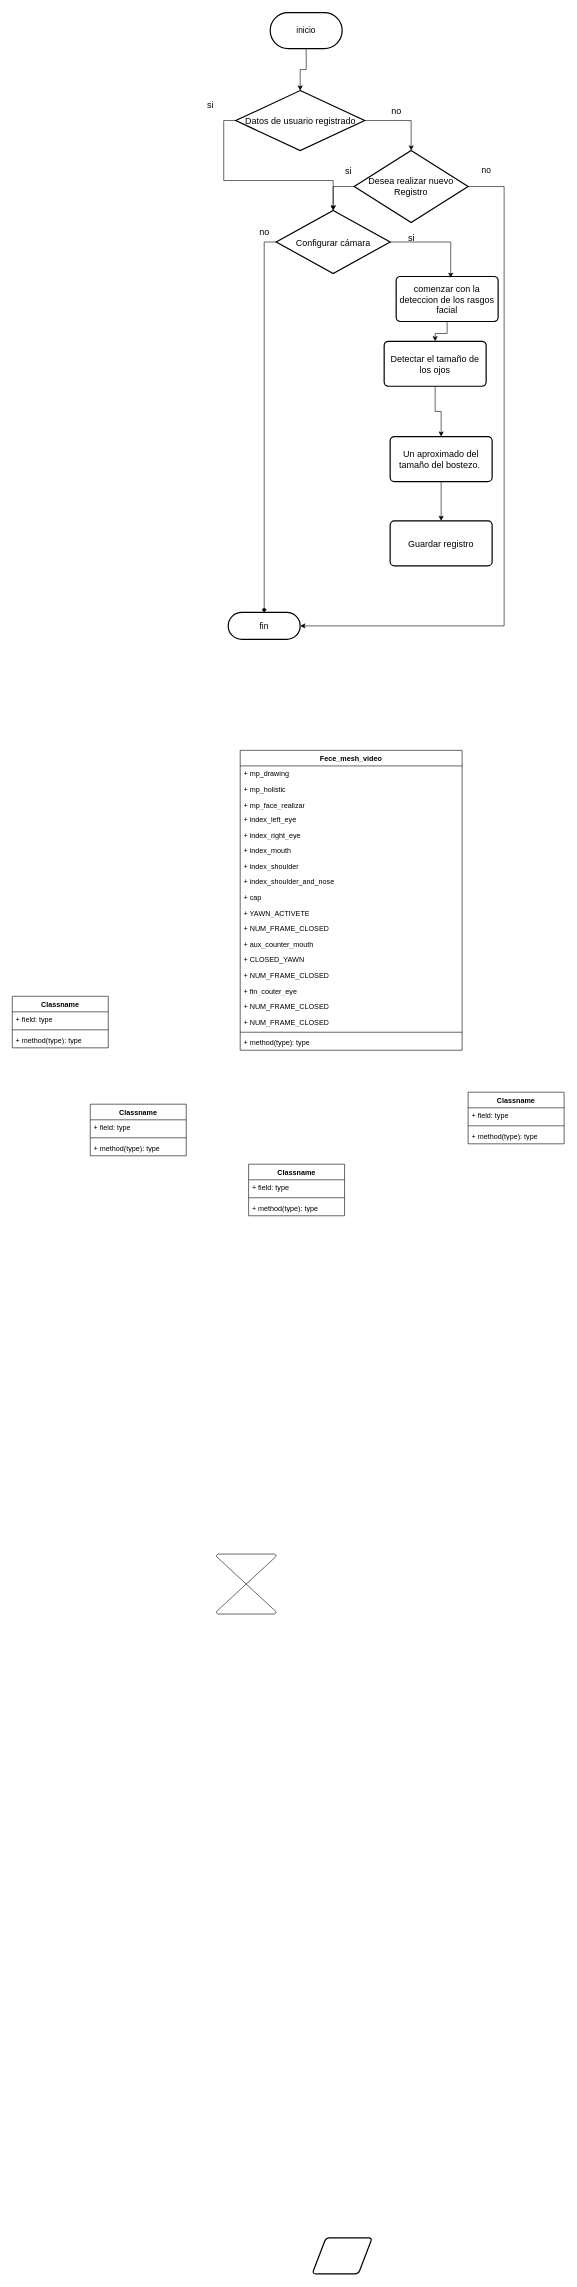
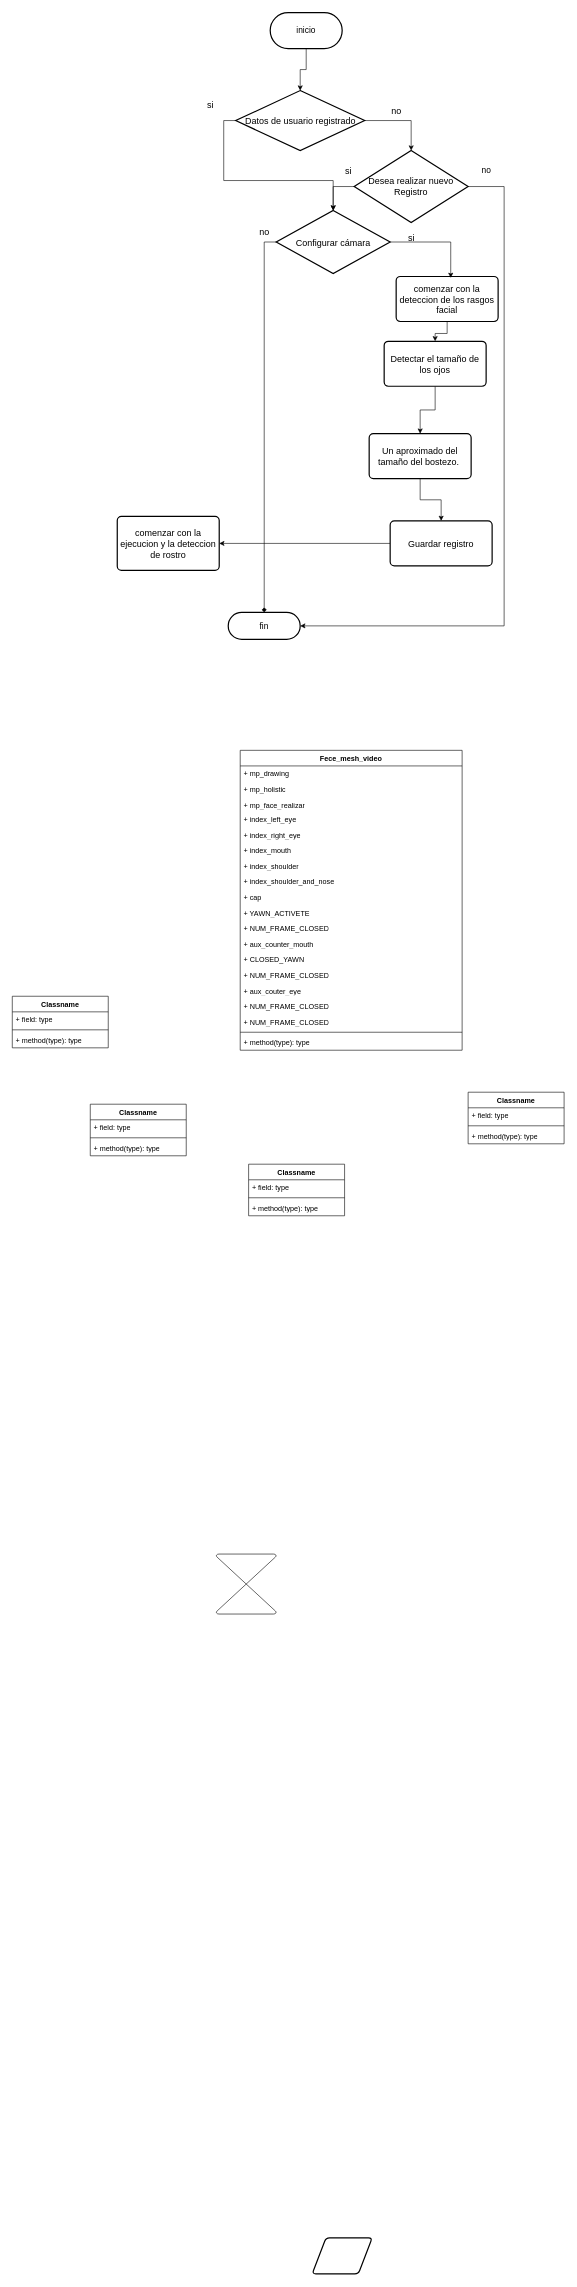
  <mxCell id="0" />
  <mxCell id="1" parent="0" />
  <mxCell id="2" value="&lt;font style=&quot;font-size: 14px;&quot;&gt;inicio&lt;/font&gt;" style="rounded=1;whiteSpace=wrap;html=1;absoluteArcSize=1;arcSize=86;strokeWidth=2;" vertex="1" parent="1"><mxGeometry x="450" y="20" width="120" height="60" as="geometry" /></mxCell>
  <mxCell id="3" style="edgeStyle=orthogonalEdgeStyle;rounded=0;orthogonalLoop=1;jettySize=auto;html=1;exitX=0;exitY=0.5;exitDx=0;exitDy=0;exitPerimeter=0;" edge="1" parent="1" source="5" target="14"><mxGeometry relative="1" as="geometry" /></mxCell>
  <mxCell id="4" style="edgeStyle=orthogonalEdgeStyle;rounded=0;orthogonalLoop=1;jettySize=auto;html=1;exitX=1;exitY=0.5;exitDx=0;exitDy=0;exitPerimeter=0;" edge="1" parent="1" source="5" target="8"><mxGeometry relative="1" as="geometry" /></mxCell>
  <mxCell id="5" value="&lt;font style=&quot;font-size: 15px;&quot;&gt;Datos de usuario registrado&lt;/font&gt;" style="strokeWidth=2;html=1;shape=mxgraph.flowchart.decision;whiteSpace=wrap;" vertex="1" parent="1"><mxGeometry x="392.5" y="150" width="215" height="100" as="geometry" /></mxCell>
  <mxCell id="6" style="edgeStyle=orthogonalEdgeStyle;rounded=0;orthogonalLoop=1;jettySize=auto;html=1;exitX=0.5;exitY=1;exitDx=0;exitDy=0;entryX=0.5;entryY=0;entryDx=0;entryDy=0;entryPerimeter=0;" edge="1" parent="1" source="2" target="5"><mxGeometry relative="1" as="geometry" /></mxCell>
  <mxCell id="7" style="edgeStyle=orthogonalEdgeStyle;rounded=0;orthogonalLoop=1;jettySize=auto;html=1;exitX=1;exitY=0.5;exitDx=0;exitDy=0;exitPerimeter=0;entryX=1;entryY=0.5;entryDx=0;entryDy=0;" edge="1" parent="1" source="8" target="12"><mxGeometry relative="1" as="geometry"><Array as="points"><mxPoint x="840" y="310" /><mxPoint x="840" y="1043" /></Array></mxGeometry></mxCell>
  <mxCell id="8" value="&lt;font style=&quot;font-size: 15px;&quot;&gt;Desea realizar nuevo Registro&lt;/font&gt;" style="strokeWidth=2;html=1;shape=mxgraph.flowchart.decision;whiteSpace=wrap;" vertex="1" parent="1"><mxGeometry x="590" y="250" width="190" height="120" as="geometry" /></mxCell>
+ <mxCell id="9" value="&lt;font style=&quot;font-size: 15px;&quot;&gt;comenzar con la ejecucion y la deteccion de rostro&lt;/font&gt;" style="rounded=1;whiteSpace=wrap;html=1;absoluteArcSize=1;arcSize=14;strokeWidth=2;" vertex="1" parent="1"><mxGeometry x="195" y="860" width="170" height="90" as="geometry" /></mxCell>
  <mxCell id="10" value="&lt;font style=&quot;font-size: 15px;&quot;&gt;si&lt;/font&gt;" style="text;html=1;align=center;verticalAlign=middle;resizable=0;points=[];autosize=1;strokeColor=none;fillColor=none;" vertex="1" parent="1"><mxGeometry x="335" y="158" width="30" height="30" as="geometry" /></mxCell>
  <mxCell id="11" value="&lt;font style=&quot;font-size: 15px;&quot;&gt;no&lt;/font&gt;" style="text;html=1;align=center;verticalAlign=middle;resizable=0;points=[];autosize=1;strokeColor=none;fillColor=none;" vertex="1" parent="1"><mxGeometry x="640" y="168" width="40" height="30" as="geometry" /></mxCell>
  <mxCell id="12" value="&lt;font style=&quot;font-size: 14px;&quot;&gt;fin&lt;/font&gt;" style="rounded=1;whiteSpace=wrap;html=1;absoluteArcSize=1;arcSize=86;strokeWidth=2;" vertex="1" parent="1"><mxGeometry x="380" y="1020" width="120" height="45" as="geometry" /></mxCell>
  <mxCell id="13" style="edgeStyle=orthogonalEdgeStyle;rounded=0;orthogonalLoop=1;jettySize=auto;html=1;exitX=0;exitY=0.5;exitDx=0;exitDy=0;exitPerimeter=0;entryX=0.5;entryY=0;entryDx=0;entryDy=0;endArrow=diamond;" edge="1" parent="1" source="14" target="12"><mxGeometry relative="1" as="geometry" /></mxCell>
  <mxCell id="14" value="&lt;span style=&quot;font-size: 15px;&quot;&gt;Configurar cámara&lt;/span&gt;" style="strokeWidth=2;html=1;shape=mxgraph.flowchart.decision;whiteSpace=wrap;" vertex="1" parent="1"><mxGeometry x="460" y="350" width="190" height="105" as="geometry" /></mxCell>
  <mxCell id="15" style="edgeStyle=orthogonalEdgeStyle;rounded=0;orthogonalLoop=1;jettySize=auto;html=1;exitX=0;exitY=0.5;exitDx=0;exitDy=0;exitPerimeter=0;entryX=0.5;entryY=0;entryDx=0;entryDy=0;entryPerimeter=0;" edge="1" parent="1" source="8" target="14"><mxGeometry relative="1" as="geometry" /></mxCell>
  <mxCell id="16" value="&lt;font style=&quot;font-size: 15px;&quot;&gt;si&lt;/font&gt;" style="text;html=1;align=center;verticalAlign=middle;resizable=0;points=[];autosize=1;strokeColor=none;fillColor=none;" vertex="1" parent="1"><mxGeometry x="670" y="380" width="30" height="30" as="geometry" /></mxCell>
  <mxCell id="17" value="&lt;font style=&quot;font-size: 15px;&quot;&gt;no&lt;/font&gt;" style="text;html=1;align=center;verticalAlign=middle;resizable=0;points=[];autosize=1;strokeColor=none;fillColor=none;" vertex="1" parent="1"><mxGeometry x="420" y="370" width="40" height="30" as="geometry" /></mxCell>
  <mxCell id="18" style="edgeStyle=orthogonalEdgeStyle;rounded=0;orthogonalLoop=1;jettySize=auto;html=1;exitX=0.5;exitY=1;exitDx=0;exitDy=0;" edge="1" parent="1" source="19" target="22"><mxGeometry relative="1" as="geometry" /></mxCell>
  <mxCell id="19" value="&lt;font style=&quot;font-size: 15px;&quot;&gt;comenzar con la deteccion de los rasgos facial&lt;/font&gt;" style="rounded=1;whiteSpace=wrap;html=1;absoluteArcSize=1;arcSize=14;strokeWidth=2;" vertex="1" parent="1"><mxGeometry x="660" y="460" width="170" height="75" as="geometry" /></mxCell>
  <mxCell id="20" style="edgeStyle=orthogonalEdgeStyle;rounded=0;orthogonalLoop=1;jettySize=auto;html=1;exitX=1;exitY=0.5;exitDx=0;exitDy=0;exitPerimeter=0;entryX=0.535;entryY=0.031;entryDx=0;entryDy=0;entryPerimeter=0;" edge="1" parent="1" source="14" target="19"><mxGeometry relative="1" as="geometry" /></mxCell>
  <mxCell id="21" style="edgeStyle=orthogonalEdgeStyle;rounded=0;orthogonalLoop=1;jettySize=auto;html=1;exitX=0.5;exitY=1;exitDx=0;exitDy=0;" edge="1" parent="1" source="22" target="24"><mxGeometry relative="1" as="geometry" /></mxCell>
  <mxCell id="22" value="&lt;span style=&quot;font-size: 15px;&quot;&gt;Detectar el tamaño de los ojos&lt;/span&gt;" style="rounded=1;whiteSpace=wrap;html=1;absoluteArcSize=1;arcSize=14;strokeWidth=2;" vertex="1" parent="1"><mxGeometry x="640" y="568" width="170" height="75" as="geometry" /></mxCell>
  <mxCell id="23" style="edgeStyle=orthogonalEdgeStyle;rounded=0;orthogonalLoop=1;jettySize=auto;html=1;exitX=0.5;exitY=1;exitDx=0;exitDy=0;" edge="1" parent="1" source="24" target="26"><mxGeometry relative="1" as="geometry" /></mxCell>
- <mxCell id="24" value="&lt;span style=&quot;font-size: 15px;&quot;&gt;Un aproximado del tamaño del bostezo.&amp;nbsp;&lt;/span&gt;" style="rounded=1;whiteSpace=wrap;html=1;absoluteArcSize=1;arcSize=14;strokeWidth=2;" vertex="1" parent="1"><mxGeometry x="650" y="727" width="170" height="75" as="geometry" /></mxCell>
+ <mxCell id="24" value="&lt;span style=&quot;font-size: 15px;&quot;&gt;Un aproximado del tamaño del bostezo.&amp;nbsp;&lt;/span&gt;" style="rounded=1;whiteSpace=wrap;html=1;absoluteArcSize=1;arcSize=14;strokeWidth=2;" vertex="1" parent="1"><mxGeometry x="615" y="722" width="170" height="75" as="geometry" /></mxCell>
+ <mxCell id="25" style="edgeStyle=orthogonalEdgeStyle;rounded=0;orthogonalLoop=1;jettySize=auto;html=1;exitX=0;exitY=0.5;exitDx=0;exitDy=0;" edge="1" parent="1" source="26" target="9"><mxGeometry relative="1" as="geometry" /></mxCell>
  <mxCell id="26" value="&lt;span style=&quot;font-size: 15px;&quot;&gt;Guardar registro&lt;/span&gt;" style="rounded=1;whiteSpace=wrap;html=1;absoluteArcSize=1;arcSize=14;strokeWidth=2;" vertex="1" parent="1"><mxGeometry x="650" y="867.5" width="170" height="75" as="geometry" /></mxCell>
  <mxCell id="27" value="&lt;font style=&quot;font-size: 15px;&quot;&gt;si&lt;/font&gt;" style="text;html=1;align=center;verticalAlign=middle;resizable=0;points=[];autosize=1;strokeColor=none;fillColor=none;" vertex="1" parent="1"><mxGeometry x="565" y="268" width="30" height="30" as="geometry" /></mxCell>
  <mxCell id="28" value="&lt;font style=&quot;font-size: 14px;&quot;&gt;no&lt;/font&gt;" style="text;html=1;align=center;verticalAlign=middle;resizable=0;points=[];autosize=1;strokeColor=none;fillColor=none;" vertex="1" parent="1"><mxGeometry x="790" y="268" width="40" height="30" as="geometry" /></mxCell>
  <mxCell id="29" value="" style="verticalLabelPosition=bottom;verticalAlign=top;html=1;shape=mxgraph.flowchart.collate;" vertex="1" parent="1"><mxGeometry x="360" y="2590" width="100" height="100" as="geometry" /></mxCell>
  <mxCell id="30" value="" style="shape=parallelogram;html=1;strokeWidth=2;perimeter=parallelogramPerimeter;whiteSpace=wrap;rounded=1;arcSize=12;size=0.23;" vertex="1" parent="1"><mxGeometry x="520" y="3730" width="100" height="60" as="geometry" /></mxCell>
  <mxCell id="31" value="Fece_mesh_video" style="swimlane;fontStyle=1;align=center;verticalAlign=top;childLayout=stackLayout;horizontal=1;startSize=26;horizontalStack=0;resizeParent=1;resizeParentMax=0;resizeLast=0;collapsible=1;marginBottom=0;whiteSpace=wrap;html=1;" vertex="1" parent="1"><mxGeometry x="400" y="1250" width="370" height="500" as="geometry" /></mxCell>
  <mxCell id="32" value="+ mp_drawing" style="text;strokeColor=none;fillColor=none;align=left;verticalAlign=top;spacingLeft=4;spacingRight=4;overflow=hidden;rotatable=0;points=[[0,0.5],[1,0.5]];portConstraint=eastwest;whiteSpace=wrap;html=1;" vertex="1" parent="31"><mxGeometry y="26" width="370" height="26" as="geometry" /></mxCell>
  <mxCell id="33" value="+ mp_holistic" style="text;strokeColor=none;fillColor=none;align=left;verticalAlign=top;spacingLeft=4;spacingRight=4;overflow=hidden;rotatable=0;points=[[0,0.5],[1,0.5]];portConstraint=eastwest;whiteSpace=wrap;html=1;" vertex="1" parent="31"><mxGeometry y="52" width="370" height="26" as="geometry" /></mxCell>
  <mxCell id="34" value="+ mp_face_realizar" style="text;strokeColor=none;fillColor=none;align=left;verticalAlign=top;spacingLeft=4;spacingRight=4;overflow=hidden;rotatable=0;points=[[0,0.5],[1,0.5]];portConstraint=eastwest;whiteSpace=wrap;html=1;" vertex="1" parent="31"><mxGeometry y="78" width="370" height="24" as="geometry" /></mxCell>
  <mxCell id="35" value="+ index_left_eye" style="text;strokeColor=none;fillColor=none;align=left;verticalAlign=top;spacingLeft=4;spacingRight=4;overflow=hidden;rotatable=0;points=[[0,0.5],[1,0.5]];portConstraint=eastwest;whiteSpace=wrap;html=1;" vertex="1" parent="31"><mxGeometry y="102" width="370" height="26" as="geometry" /></mxCell>
  <mxCell id="36" value="+ index_right_eye" style="text;strokeColor=none;fillColor=none;align=left;verticalAlign=top;spacingLeft=4;spacingRight=4;overflow=hidden;rotatable=0;points=[[0,0.5],[1,0.5]];portConstraint=eastwest;whiteSpace=wrap;html=1;" vertex="1" parent="31"><mxGeometry y="128" width="370" height="26" as="geometry" /></mxCell>
  <mxCell id="37" value="+ index_mouth" style="text;strokeColor=none;fillColor=none;align=left;verticalAlign=top;spacingLeft=4;spacingRight=4;overflow=hidden;rotatable=0;points=[[0,0.5],[1,0.5]];portConstraint=eastwest;whiteSpace=wrap;html=1;" vertex="1" parent="31"><mxGeometry y="154" width="370" height="26" as="geometry" /></mxCell>
  <mxCell id="38" value="+ index_shoulder" style="text;strokeColor=none;fillColor=none;align=left;verticalAlign=top;spacingLeft=4;spacingRight=4;overflow=hidden;rotatable=0;points=[[0,0.5],[1,0.5]];portConstraint=eastwest;whiteSpace=wrap;html=1;" vertex="1" parent="31"><mxGeometry y="180" width="370" height="26" as="geometry" /></mxCell>
  <mxCell id="39" value="+ index_shoulder_and_nose" style="text;strokeColor=none;fillColor=none;align=left;verticalAlign=top;spacingLeft=4;spacingRight=4;overflow=hidden;rotatable=0;points=[[0,0.5],[1,0.5]];portConstraint=eastwest;whiteSpace=wrap;html=1;" vertex="1" parent="31"><mxGeometry y="206" width="370" height="26" as="geometry" /></mxCell>
  <mxCell id="40" value="+ cap" style="text;strokeColor=none;fillColor=none;align=left;verticalAlign=top;spacingLeft=4;spacingRight=4;overflow=hidden;rotatable=0;points=[[0,0.5],[1,0.5]];portConstraint=eastwest;whiteSpace=wrap;html=1;" vertex="1" parent="31"><mxGeometry y="232" width="370" height="26" as="geometry" /></mxCell>
  <mxCell id="41" value="+ YAWN_ACTIVETE" style="text;strokeColor=none;fillColor=none;align=left;verticalAlign=top;spacingLeft=4;spacingRight=4;overflow=hidden;rotatable=0;points=[[0,0.5],[1,0.5]];portConstraint=eastwest;whiteSpace=wrap;html=1;" vertex="1" parent="31"><mxGeometry y="258" width="370" height="26" as="geometry" /></mxCell>
  <mxCell id="42" value="+ NUM_FRAME_CLOSED" style="text;strokeColor=none;fillColor=none;align=left;verticalAlign=top;spacingLeft=4;spacingRight=4;overflow=hidden;rotatable=0;points=[[0,0.5],[1,0.5]];portConstraint=eastwest;whiteSpace=wrap;html=1;" vertex="1" parent="31"><mxGeometry y="284" width="370" height="26" as="geometry" /></mxCell>
  <mxCell id="43" value="+ aux_counter_mouth" style="text;strokeColor=none;fillColor=none;align=left;verticalAlign=top;spacingLeft=4;spacingRight=4;overflow=hidden;rotatable=0;points=[[0,0.5],[1,0.5]];portConstraint=eastwest;whiteSpace=wrap;html=1;" vertex="1" parent="31"><mxGeometry y="310" width="370" height="26" as="geometry" /></mxCell>
  <mxCell id="44" value="+ CLOSED_YAWN" style="text;strokeColor=none;fillColor=none;align=left;verticalAlign=top;spacingLeft=4;spacingRight=4;overflow=hidden;rotatable=0;points=[[0,0.5],[1,0.5]];portConstraint=eastwest;whiteSpace=wrap;html=1;" vertex="1" parent="31"><mxGeometry y="336" width="370" height="26" as="geometry" /></mxCell>
  <mxCell id="45" value="+ NUM_FRAME_CLOSED" style="text;strokeColor=none;fillColor=none;align=left;verticalAlign=top;spacingLeft=4;spacingRight=4;overflow=hidden;rotatable=0;points=[[0,0.5],[1,0.5]];portConstraint=eastwest;whiteSpace=wrap;html=1;" vertex="1" parent="31"><mxGeometry y="362" width="370" height="26" as="geometry" /></mxCell>
- <mxCell id="46" value="+ fin_couter_eye" style="text;strokeColor=none;fillColor=none;align=left;verticalAlign=top;spacingLeft=4;spacingRight=4;overflow=hidden;rotatable=0;points=[[0,0.5],[1,0.5]];portConstraint=eastwest;whiteSpace=wrap;html=1;" vertex="1" parent="31"><mxGeometry y="388" width="370" height="26" as="geometry" /></mxCell>
+ <mxCell id="46" value="+ aux_couter_eye" style="text;strokeColor=none;fillColor=none;align=left;verticalAlign=top;spacingLeft=4;spacingRight=4;overflow=hidden;rotatable=0;points=[[0,0.5],[1,0.5]];portConstraint=eastwest;whiteSpace=wrap;html=1;" vertex="1" parent="31"><mxGeometry y="388" width="370" height="26" as="geometry" /></mxCell>
  <mxCell id="47" value="+ NUM_FRAME_CLOSED" style="text;strokeColor=none;fillColor=none;align=left;verticalAlign=top;spacingLeft=4;spacingRight=4;overflow=hidden;rotatable=0;points=[[0,0.5],[1,0.5]];portConstraint=eastwest;whiteSpace=wrap;html=1;" vertex="1" parent="31"><mxGeometry y="414" width="370" height="26" as="geometry" /></mxCell>
  <mxCell id="48" value="+ NUM_FRAME_CLOSED" style="text;strokeColor=none;fillColor=none;align=left;verticalAlign=top;spacingLeft=4;spacingRight=4;overflow=hidden;rotatable=0;points=[[0,0.5],[1,0.5]];portConstraint=eastwest;whiteSpace=wrap;html=1;" vertex="1" parent="31"><mxGeometry y="440" width="370" height="26" as="geometry" /></mxCell>
  <mxCell id="49" value="" style="line;strokeWidth=1;fillColor=none;align=left;verticalAlign=middle;spacingTop=-1;spacingLeft=3;spacingRight=3;rotatable=0;labelPosition=right;points=[];portConstraint=eastwest;strokeColor=inherit;" vertex="1" parent="31"><mxGeometry y="466" width="370" height="8" as="geometry" /></mxCell>
  <mxCell id="50" value="+ method(type): type" style="text;strokeColor=none;fillColor=none;align=left;verticalAlign=top;spacingLeft=4;spacingRight=4;overflow=hidden;rotatable=0;points=[[0,0.5],[1,0.5]];portConstraint=eastwest;whiteSpace=wrap;html=1;" vertex="1" parent="31"><mxGeometry y="474" width="370" height="26" as="geometry" /></mxCell>
  <mxCell id="51" value="Classname" style="swimlane;fontStyle=1;align=center;verticalAlign=top;childLayout=stackLayout;horizontal=1;startSize=26;horizontalStack=0;resizeParent=1;resizeParentMax=0;resizeLast=0;collapsible=1;marginBottom=0;whiteSpace=wrap;html=1;" vertex="1" parent="1"><mxGeometry x="20" y="1660" width="160" height="86" as="geometry" /></mxCell>
  <mxCell id="52" value="+ field: type" style="text;strokeColor=none;fillColor=none;align=left;verticalAlign=top;spacingLeft=4;spacingRight=4;overflow=hidden;rotatable=0;points=[[0,0.5],[1,0.5]];portConstraint=eastwest;whiteSpace=wrap;html=1;" vertex="1" parent="51"><mxGeometry y="26" width="160" height="26" as="geometry" /></mxCell>
  <mxCell id="53" value="" style="line;strokeWidth=1;fillColor=none;align=left;verticalAlign=middle;spacingTop=-1;spacingLeft=3;spacingRight=3;rotatable=0;labelPosition=right;points=[];portConstraint=eastwest;strokeColor=inherit;" vertex="1" parent="51"><mxGeometry y="52" width="160" height="8" as="geometry" /></mxCell>
  <mxCell id="54" value="+ method(type): type" style="text;strokeColor=none;fillColor=none;align=left;verticalAlign=top;spacingLeft=4;spacingRight=4;overflow=hidden;rotatable=0;points=[[0,0.5],[1,0.5]];portConstraint=eastwest;whiteSpace=wrap;html=1;" vertex="1" parent="51"><mxGeometry y="60" width="160" height="26" as="geometry" /></mxCell>
  <mxCell id="55" value="Classname" style="swimlane;fontStyle=1;align=center;verticalAlign=top;childLayout=stackLayout;horizontal=1;startSize=26;horizontalStack=0;resizeParent=1;resizeParentMax=0;resizeLast=0;collapsible=1;marginBottom=0;whiteSpace=wrap;html=1;" vertex="1" parent="1"><mxGeometry x="780" y="1820" width="160" height="86" as="geometry" /></mxCell>
  <mxCell id="56" value="+ field: type" style="text;strokeColor=none;fillColor=none;align=left;verticalAlign=top;spacingLeft=4;spacingRight=4;overflow=hidden;rotatable=0;points=[[0,0.5],[1,0.5]];portConstraint=eastwest;whiteSpace=wrap;html=1;" vertex="1" parent="55"><mxGeometry y="26" width="160" height="26" as="geometry" /></mxCell>
  <mxCell id="57" value="" style="line;strokeWidth=1;fillColor=none;align=left;verticalAlign=middle;spacingTop=-1;spacingLeft=3;spacingRight=3;rotatable=0;labelPosition=right;points=[];portConstraint=eastwest;strokeColor=inherit;" vertex="1" parent="55"><mxGeometry y="52" width="160" height="8" as="geometry" /></mxCell>
  <mxCell id="58" value="+ method(type): type" style="text;strokeColor=none;fillColor=none;align=left;verticalAlign=top;spacingLeft=4;spacingRight=4;overflow=hidden;rotatable=0;points=[[0,0.5],[1,0.5]];portConstraint=eastwest;whiteSpace=wrap;html=1;" vertex="1" parent="55"><mxGeometry y="60" width="160" height="26" as="geometry" /></mxCell>
  <mxCell id="59" value="Classname" style="swimlane;fontStyle=1;align=center;verticalAlign=top;childLayout=stackLayout;horizontal=1;startSize=26;horizontalStack=0;resizeParent=1;resizeParentMax=0;resizeLast=0;collapsible=1;marginBottom=0;whiteSpace=wrap;html=1;" vertex="1" parent="1"><mxGeometry x="150" y="1840" width="160" height="86" as="geometry" /></mxCell>
  <mxCell id="60" value="+ field: type" style="text;strokeColor=none;fillColor=none;align=left;verticalAlign=top;spacingLeft=4;spacingRight=4;overflow=hidden;rotatable=0;points=[[0,0.5],[1,0.5]];portConstraint=eastwest;whiteSpace=wrap;html=1;" vertex="1" parent="59"><mxGeometry y="26" width="160" height="26" as="geometry" /></mxCell>
  <mxCell id="61" value="" style="line;strokeWidth=1;fillColor=none;align=left;verticalAlign=middle;spacingTop=-1;spacingLeft=3;spacingRight=3;rotatable=0;labelPosition=right;points=[];portConstraint=eastwest;strokeColor=inherit;" vertex="1" parent="59"><mxGeometry y="52" width="160" height="8" as="geometry" /></mxCell>
  <mxCell id="62" value="+ method(type): type" style="text;strokeColor=none;fillColor=none;align=left;verticalAlign=top;spacingLeft=4;spacingRight=4;overflow=hidden;rotatable=0;points=[[0,0.5],[1,0.5]];portConstraint=eastwest;whiteSpace=wrap;html=1;" vertex="1" parent="59"><mxGeometry y="60" width="160" height="26" as="geometry" /></mxCell>
  <mxCell id="63" value="Classname" style="swimlane;fontStyle=1;align=center;verticalAlign=top;childLayout=stackLayout;horizontal=1;startSize=26;horizontalStack=0;resizeParent=1;resizeParentMax=0;resizeLast=0;collapsible=1;marginBottom=0;whiteSpace=wrap;html=1;" vertex="1" parent="1"><mxGeometry x="414" y="1940" width="160" height="86" as="geometry" /></mxCell>
  <mxCell id="64" value="+ field: type" style="text;strokeColor=none;fillColor=none;align=left;verticalAlign=top;spacingLeft=4;spacingRight=4;overflow=hidden;rotatable=0;points=[[0,0.5],[1,0.5]];portConstraint=eastwest;whiteSpace=wrap;html=1;" vertex="1" parent="63"><mxGeometry y="26" width="160" height="26" as="geometry" /></mxCell>
  <mxCell id="65" value="" style="line;strokeWidth=1;fillColor=none;align=left;verticalAlign=middle;spacingTop=-1;spacingLeft=3;spacingRight=3;rotatable=0;labelPosition=right;points=[];portConstraint=eastwest;strokeColor=inherit;" vertex="1" parent="63"><mxGeometry y="52" width="160" height="8" as="geometry" /></mxCell>
  <mxCell id="66" value="+ method(type): type" style="text;strokeColor=none;fillColor=none;align=left;verticalAlign=top;spacingLeft=4;spacingRight=4;overflow=hidden;rotatable=0;points=[[0,0.5],[1,0.5]];portConstraint=eastwest;whiteSpace=wrap;html=1;" vertex="1" parent="63"><mxGeometry y="60" width="160" height="26" as="geometry" /></mxCell>
